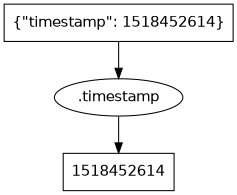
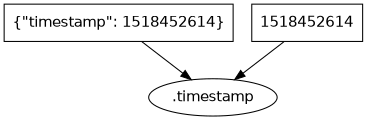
  digraph {
    fontname="DejaVu Sans"
    node [shape=rect fontname="DejaVu Sans"]
    edge [fontname="DejaVu Sans"]
    n1 [label="{\"timestamp\": 1518452614}"]
    n2 [label=".timestamp" shape=""]
    n3 [label=1518452614]
    n1 -> n2
-   n2 -> n3
+   n3 -> n2
  }
